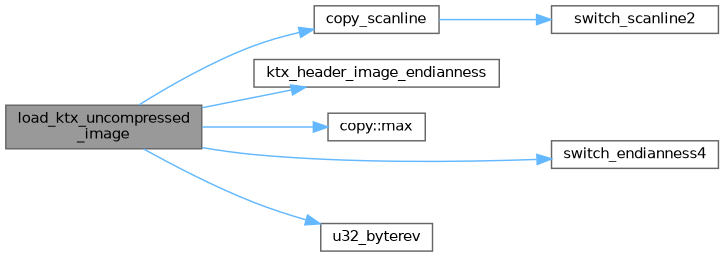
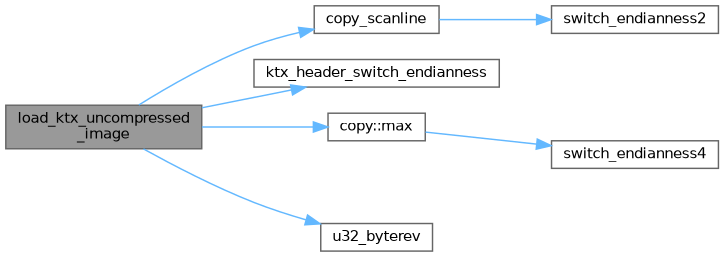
  digraph {
    rankdir=LR
    node [color=grey40 fillcolor=white fontname=Helvetica fontsize=10 shape=box style=filled]
    edge [color=steelblue1 fontname=Helvetica fontsize=10 labelfontname=Helvetica labelfontsize=10 style=solid]
    n1 [color=gray40 fillcolor=grey60 fontcolor=black height=0.2 label="load_ktx_uncompressed\l_image" width=0.4]
    n2 [height=0.2 label=copy_scanline width=0.4]
-   n3 [height=0.2 label=ktx_header_image_endianness width=0.4]
+   n3 [height=0.2 label=ktx_header_switch_endianness width=0.4]
    n4 [height=0.2 label="copy::max" width=0.4]
    n5 [height=0.2 label=switch_endianness4 width=0.4]
    n6 [height=0.2 label=u32_byterev width=0.4]
-   n7 [height=0.2 label=switch_scanline2 width=0.4]
+   n7 [height=0.2 label=switch_endianness2 width=0.4]
    n1 -> n2
    n1 -> n3
    n1 -> n4
-   n1 -> n5
+   n4 -> n5
    n1 -> n6
    n2 -> n7
  }
